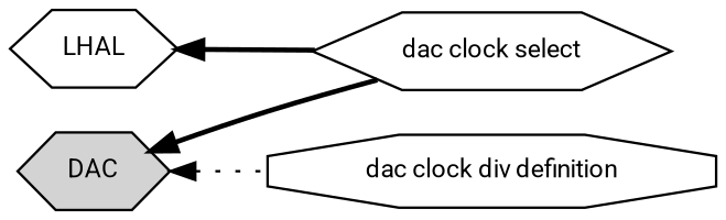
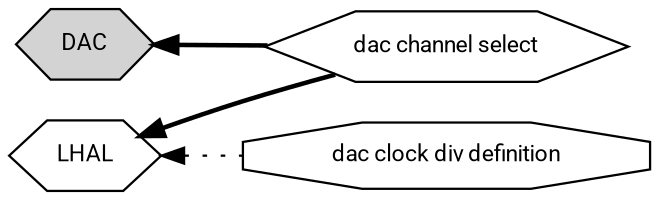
  digraph {
    fontname=Roboto
    rankdir=LR
    node [color=black fillcolor=white fontname=Roboto fontsize=10 shape=hexagon style=filled]
    edge [dir=back fontname=Roboto fontsize=10 labelfontname=Helvetica labelfontsize=10 shape=plaintext style=bold]
    n1 [fillcolor=lightgrey fontcolor=black height=0.2 label=DAC width=0.4]
-   n2 [height=0.2 label="dac clock select" width=0.4]
+   n2 [height=0.2 label="dac channel select" width=0.4]
    n3 [height=0.2 label="dac clock div definition" shape=octagon width=0.4]
    n4 [height=0.2 label=LHAL width=0.4]
    n1 -> n2
-   n1 -> n3 [style=dotted]
+   n4 -> n3 [style=dotted]
    n4 -> n2
  }
